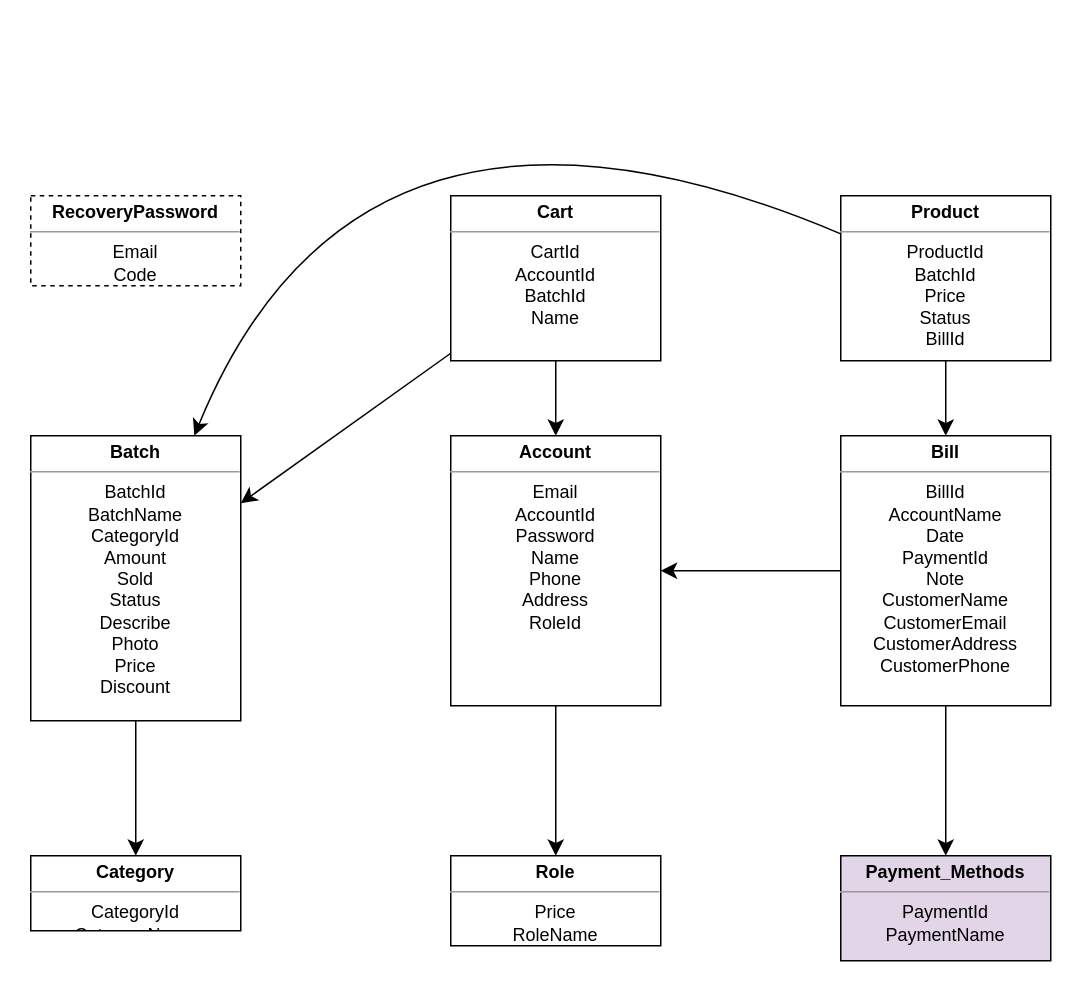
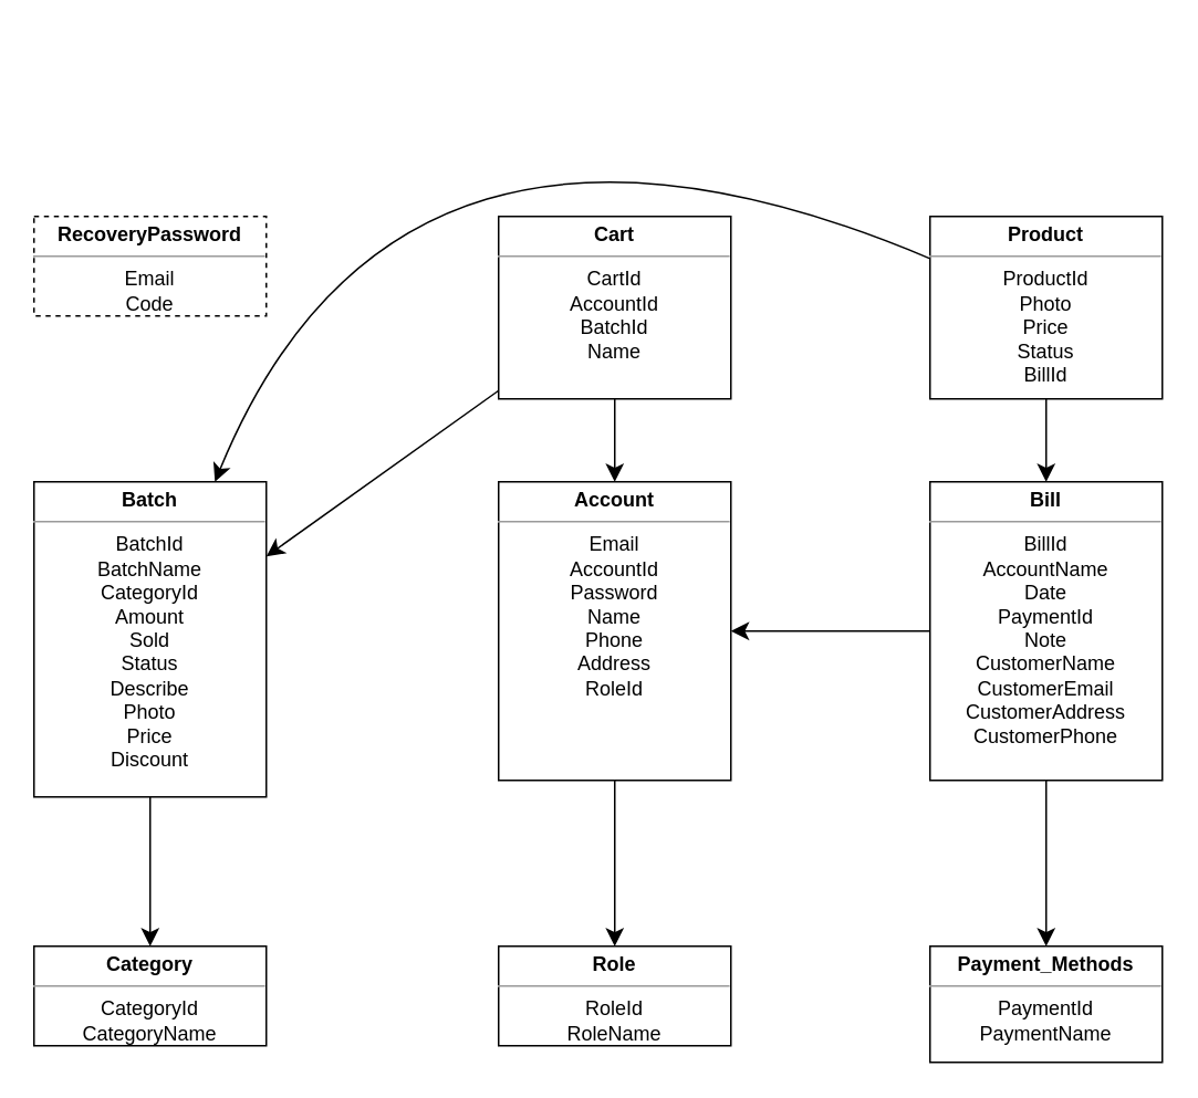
  <mxCell id="0" />
  <mxCell id="1" parent="0" />
  <mxCell id="2" style="edgeStyle=none;curved=1;rounded=0;orthogonalLoop=1;jettySize=auto;html=1;entryX=0.5;entryY=0;entryDx=0;entryDy=0;fontSize=12;startSize=8;endSize=8;" edge="1" parent="1" source="3" target="10"><mxGeometry relative="1" as="geometry" /></mxCell>
  <mxCell id="3" value="&lt;p style=&quot;margin:0px;margin-top:4px;text-align:center;&quot;&gt;&lt;b&gt;Account&lt;/b&gt;&lt;/p&gt;&lt;hr size=&quot;1&quot;&gt;&lt;div style=&quot;text-align: center; height: 2px;&quot;&gt;Email&lt;br&gt;AccountId&lt;br&gt;Password&lt;br&gt;Name&lt;br&gt;Phone&lt;br&gt;Address&lt;br&gt;RoleId&lt;/div&gt;&lt;div style=&quot;height:2px;&quot;&gt;&lt;span style=&quot;white-space: pre;&quot;&gt;&#09;&lt;span style=&quot;white-space: pre;&quot;&gt;&#09;&lt;/span&gt;&lt;span style=&quot;white-space: pre;&quot;&gt;&#09;&lt;/span&gt;&lt;span style=&quot;white-space: pre;&quot;&gt;&#09;&lt;/span&gt;&lt;/span&gt;&lt;br&gt;&lt;/div&gt;" style="verticalAlign=top;align=left;overflow=fill;fontSize=12;fontFamily=Helvetica;html=1;whiteSpace=wrap;" vertex="1" parent="1"><mxGeometry x="300" y="290" width="140" height="180" as="geometry" /></mxCell>
  <mxCell id="4" style="edgeStyle=none;curved=1;rounded=0;orthogonalLoop=1;jettySize=auto;html=1;exitX=0.5;exitY=1;exitDx=0;exitDy=0;entryX=0.5;entryY=0;entryDx=0;entryDy=0;fontSize=12;startSize=8;endSize=8;" edge="1" parent="1" source="6" target="3"><mxGeometry relative="1" as="geometry" /></mxCell>
  <mxCell id="5" style="edgeStyle=none;curved=1;rounded=0;orthogonalLoop=1;jettySize=auto;html=1;fontSize=12;startSize=8;endSize=8;" edge="1" parent="1" source="6" target="8"><mxGeometry relative="1" as="geometry" /></mxCell>
  <mxCell id="6" value="&lt;p style=&quot;margin: 4px 0px 0px;&quot;&gt;&lt;b&gt;Cart&lt;/b&gt;&lt;/p&gt;&lt;hr size=&quot;1&quot;&gt;&lt;div style=&quot;height: 2px;&quot;&gt;CartId&lt;br&gt;AccountId&lt;br&gt;BatchId&lt;br&gt;Name&lt;/div&gt;" style="verticalAlign=top;align=center;overflow=fill;fontSize=12;fontFamily=Helvetica;html=1;whiteSpace=wrap;" vertex="1" parent="1"><mxGeometry x="300" y="130" width="140" height="110" as="geometry" /></mxCell>
  <mxCell id="7" style="edgeStyle=none;curved=1;rounded=0;orthogonalLoop=1;jettySize=auto;html=1;entryX=0.5;entryY=0;entryDx=0;entryDy=0;fontSize=12;startSize=8;endSize=8;" edge="1" parent="1" source="8" target="9"><mxGeometry relative="1" as="geometry" /></mxCell>
  <mxCell id="8" value="&lt;p style=&quot;margin:0px;margin-top:4px;text-align:center;&quot;&gt;&lt;b&gt;Batch&lt;/b&gt;&lt;/p&gt;&lt;hr size=&quot;1&quot;&gt;&lt;div style=&quot;text-align: center; height: 2px;&quot;&gt;BatchId&lt;br&gt;BatchName&lt;br&gt;CategoryId&lt;br&gt;Amount&lt;br&gt;Sold&lt;br&gt;Status&lt;br&gt;Describe&lt;br&gt;Photo&lt;br&gt;Price&lt;br&gt;Discount&lt;/div&gt;" style="verticalAlign=top;align=left;overflow=fill;fontSize=12;fontFamily=Helvetica;html=1;whiteSpace=wrap;" vertex="1" parent="1"><mxGeometry x="20" y="290" width="140" height="190" as="geometry" /></mxCell>
- <mxCell id="9" value="&lt;p style=&quot;margin:0px;margin-top:4px;text-align:center;&quot;&gt;&lt;b&gt;Category&lt;/b&gt;&lt;/p&gt;&lt;hr size=&quot;1&quot;&gt;&lt;div style=&quot;text-align: center; height: 2px;&quot;&gt;CategoryId&lt;br&gt;CategoryName&lt;/div&gt;" style="verticalAlign=top;align=left;overflow=fill;fontSize=12;fontFamily=Helvetica;html=1;whiteSpace=wrap;" vertex="1" parent="1"><mxGeometry x="20" y="570" width="140" height="50" as="geometry" /></mxCell>
- <mxCell id="10" value="&lt;p style=&quot;margin:0px;margin-top:4px;text-align:center;&quot;&gt;&lt;b&gt;Role&lt;/b&gt;&lt;/p&gt;&lt;hr size=&quot;1&quot;&gt;&lt;div style=&quot;text-align: center; height: 2px;&quot;&gt;Price&lt;br&gt;RoleName&lt;/div&gt;" style="verticalAlign=top;align=left;overflow=fill;fontSize=12;fontFamily=Helvetica;html=1;whiteSpace=wrap;" vertex="1" parent="1"><mxGeometry x="300" y="570" width="140" height="60" as="geometry" /></mxCell>
+ <mxCell id="9" value="&lt;p style=&quot;margin:0px;margin-top:4px;text-align:center;&quot;&gt;&lt;b&gt;Category&lt;/b&gt;&lt;/p&gt;&lt;hr size=&quot;1&quot;&gt;&lt;div style=&quot;text-align: center; height: 2px;&quot;&gt;CategoryId&lt;br&gt;CategoryName&lt;/div&gt;" style="verticalAlign=top;align=left;overflow=fill;fontSize=12;fontFamily=Helvetica;html=1;whiteSpace=wrap;" vertex="1" parent="1"><mxGeometry x="20" y="570" width="140" height="60" as="geometry" /></mxCell>
+ <mxCell id="10" value="&lt;p style=&quot;margin:0px;margin-top:4px;text-align:center;&quot;&gt;&lt;b&gt;Role&lt;/b&gt;&lt;/p&gt;&lt;hr size=&quot;1&quot;&gt;&lt;div style=&quot;text-align: center; height: 2px;&quot;&gt;RoleId&lt;br&gt;RoleName&lt;/div&gt;" style="verticalAlign=top;align=left;overflow=fill;fontSize=12;fontFamily=Helvetica;html=1;whiteSpace=wrap;" vertex="1" parent="1"><mxGeometry x="300" y="570" width="140" height="60" as="geometry" /></mxCell>
  <mxCell id="11" style="edgeStyle=none;curved=1;rounded=0;orthogonalLoop=1;jettySize=auto;html=1;fontSize=12;startSize=8;endSize=8;" edge="1" parent="1" source="13" target="8"><mxGeometry relative="1" as="geometry"><Array as="points"><mxPoint x="240" y="20" /></Array></mxGeometry></mxCell>
  <mxCell id="12" style="edgeStyle=none;curved=1;rounded=0;orthogonalLoop=1;jettySize=auto;html=1;entryX=0.5;entryY=0;entryDx=0;entryDy=0;fontSize=12;startSize=8;endSize=8;" edge="1" parent="1" source="13" target="16"><mxGeometry relative="1" as="geometry" /></mxCell>
- <mxCell id="13" value="&lt;p style=&quot;margin:0px;margin-top:4px;text-align:center;&quot;&gt;&lt;b&gt;Product&lt;/b&gt;&lt;/p&gt;&lt;hr size=&quot;1&quot;&gt;&lt;div style=&quot;text-align: center; height: 2px;&quot;&gt;ProductId&lt;br&gt;BatchId&lt;br&gt;Price&lt;br&gt;Status&lt;br&gt;BillId&lt;/div&gt;" style="verticalAlign=top;align=left;overflow=fill;fontSize=12;fontFamily=Helvetica;html=1;whiteSpace=wrap;" vertex="1" parent="1"><mxGeometry x="560" y="130" width="140" height="110" as="geometry" /></mxCell>
+ <mxCell id="13" value="&lt;p style=&quot;margin:0px;margin-top:4px;text-align:center;&quot;&gt;&lt;b&gt;Product&lt;/b&gt;&lt;/p&gt;&lt;hr size=&quot;1&quot;&gt;&lt;div style=&quot;text-align: center; height: 2px;&quot;&gt;ProductId&lt;br&gt;Photo&lt;br&gt;Price&lt;br&gt;Status&lt;br&gt;BillId&lt;/div&gt;" style="verticalAlign=top;align=left;overflow=fill;fontSize=12;fontFamily=Helvetica;html=1;whiteSpace=wrap;" vertex="1" parent="1"><mxGeometry x="560" y="130" width="140" height="110" as="geometry" /></mxCell>
  <mxCell id="14" style="edgeStyle=none;curved=1;rounded=0;orthogonalLoop=1;jettySize=auto;html=1;fontSize=12;startSize=8;endSize=8;" edge="1" parent="1" source="16" target="3"><mxGeometry relative="1" as="geometry" /></mxCell>
  <mxCell id="15" style="edgeStyle=none;curved=1;rounded=0;orthogonalLoop=1;jettySize=auto;html=1;fontSize=12;startSize=8;endSize=8;" edge="1" parent="1" source="16" target="17"><mxGeometry relative="1" as="geometry" /></mxCell>
  <mxCell id="16" value="&lt;p style=&quot;margin:0px;margin-top:4px;text-align:center;&quot;&gt;&lt;b&gt;Bill&lt;/b&gt;&lt;/p&gt;&lt;hr size=&quot;1&quot;&gt;&lt;div style=&quot;text-align: center; height: 2px;&quot;&gt;BillId&lt;br&gt;AccountName&lt;br&gt;Date&lt;br&gt;PaymentId&lt;br&gt;Note&lt;br&gt;CustomerName&lt;br&gt;CustomerEmail&lt;br&gt;CustomerAddress&lt;br&gt;CustomerPhone&lt;/div&gt;&lt;div style=&quot;text-align: center; height: 2px;&quot;&gt;&lt;br&gt;&lt;/div&gt;" style="verticalAlign=top;align=left;overflow=fill;fontSize=12;fontFamily=Helvetica;html=1;whiteSpace=wrap;" vertex="1" parent="1"><mxGeometry x="560" y="290" width="140" height="180" as="geometry" /></mxCell>
- <mxCell id="17" value="&lt;p style=&quot;margin:0px;margin-top:4px;text-align:center;&quot;&gt;&lt;b&gt;Payment_Methods&lt;/b&gt;&lt;/p&gt;&lt;hr size=&quot;1&quot;&gt;&lt;div style=&quot;text-align: center; height: 2px;&quot;&gt;PaymentId&lt;br&gt;PaymentName&lt;/div&gt;" style="verticalAlign=top;align=left;overflow=fill;fontSize=12;fontFamily=Helvetica;html=1;whiteSpace=wrap;fillColor=#e1d5e7;" vertex="1" parent="1"><mxGeometry x="560" y="570" width="140" height="70" as="geometry" /></mxCell>
+ <mxCell id="17" value="&lt;p style=&quot;margin:0px;margin-top:4px;text-align:center;&quot;&gt;&lt;b&gt;Payment_Methods&lt;/b&gt;&lt;/p&gt;&lt;hr size=&quot;1&quot;&gt;&lt;div style=&quot;text-align: center; height: 2px;&quot;&gt;PaymentId&lt;br&gt;PaymentName&lt;/div&gt;" style="verticalAlign=top;align=left;overflow=fill;fontSize=12;fontFamily=Helvetica;html=1;whiteSpace=wrap;" vertex="1" parent="1"><mxGeometry x="560" y="570" width="140" height="70" as="geometry" /></mxCell>
  <mxCell id="18" value="&lt;p style=&quot;margin:0px;margin-top:4px;text-align:center;&quot;&gt;&lt;b&gt;RecoveryPassword&lt;/b&gt;&lt;/p&gt;&lt;hr size=&quot;1&quot;&gt;&lt;div style=&quot;text-align: center; height: 2px;&quot;&gt;Email&lt;br&gt;Code&lt;/div&gt;" style="verticalAlign=top;align=left;overflow=fill;fontSize=12;fontFamily=Helvetica;html=1;whiteSpace=wrap;dashed=1;" vertex="1" parent="1"><mxGeometry x="20" y="130" width="140" height="60" as="geometry" /></mxCell>
  <mxCell id="19" style="edgeStyle=none;curved=1;rounded=0;orthogonalLoop=1;jettySize=auto;html=1;exitX=0.5;exitY=1;exitDx=0;exitDy=0;fontSize=12;startSize=8;endSize=8;" edge="1" parent="1" source="3" target="3"><mxGeometry relative="1" as="geometry" /></mxCell>
